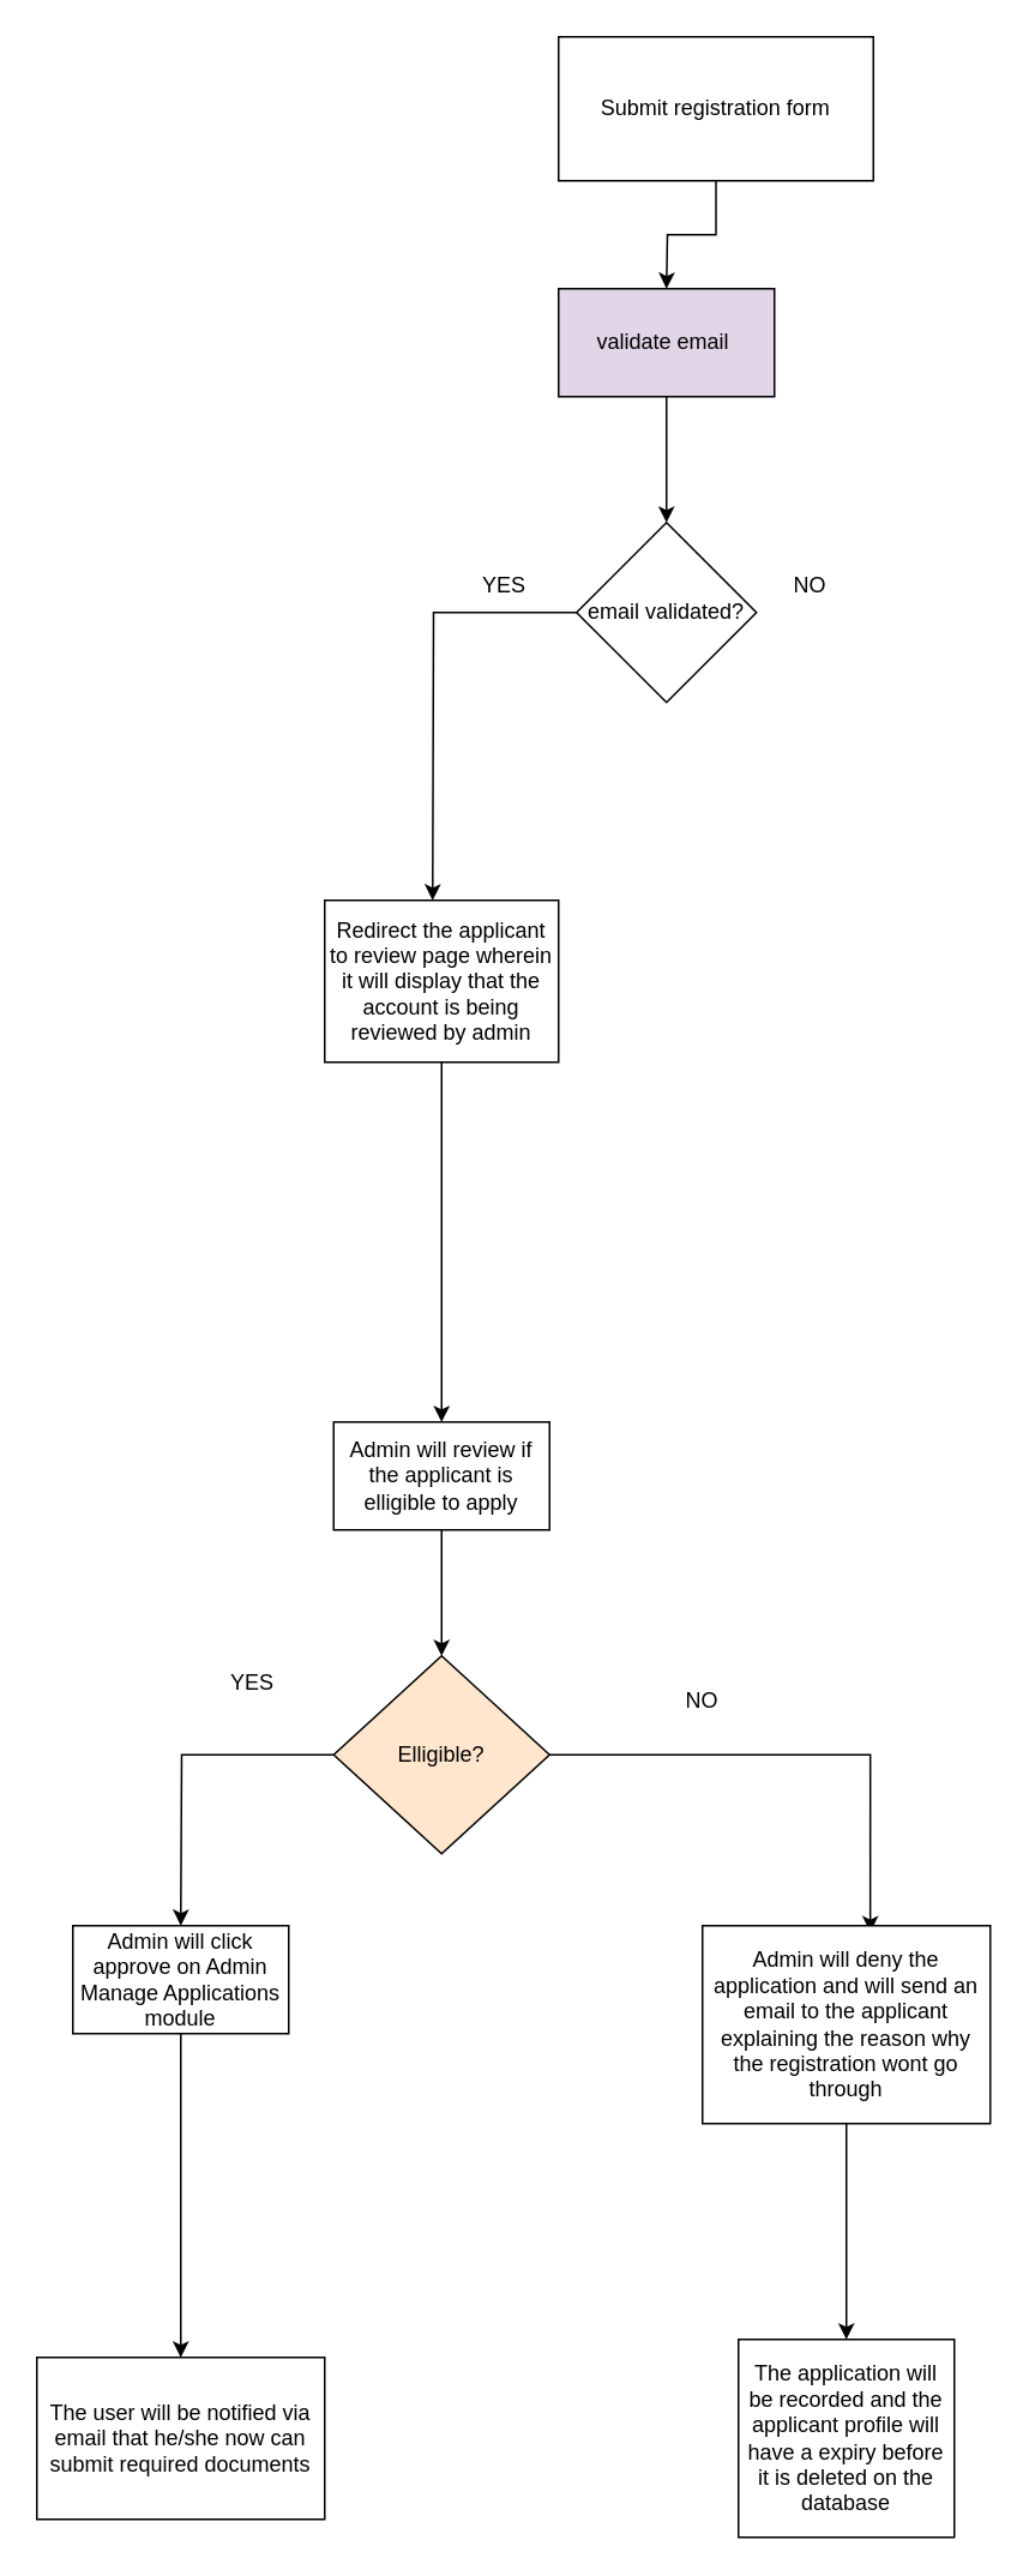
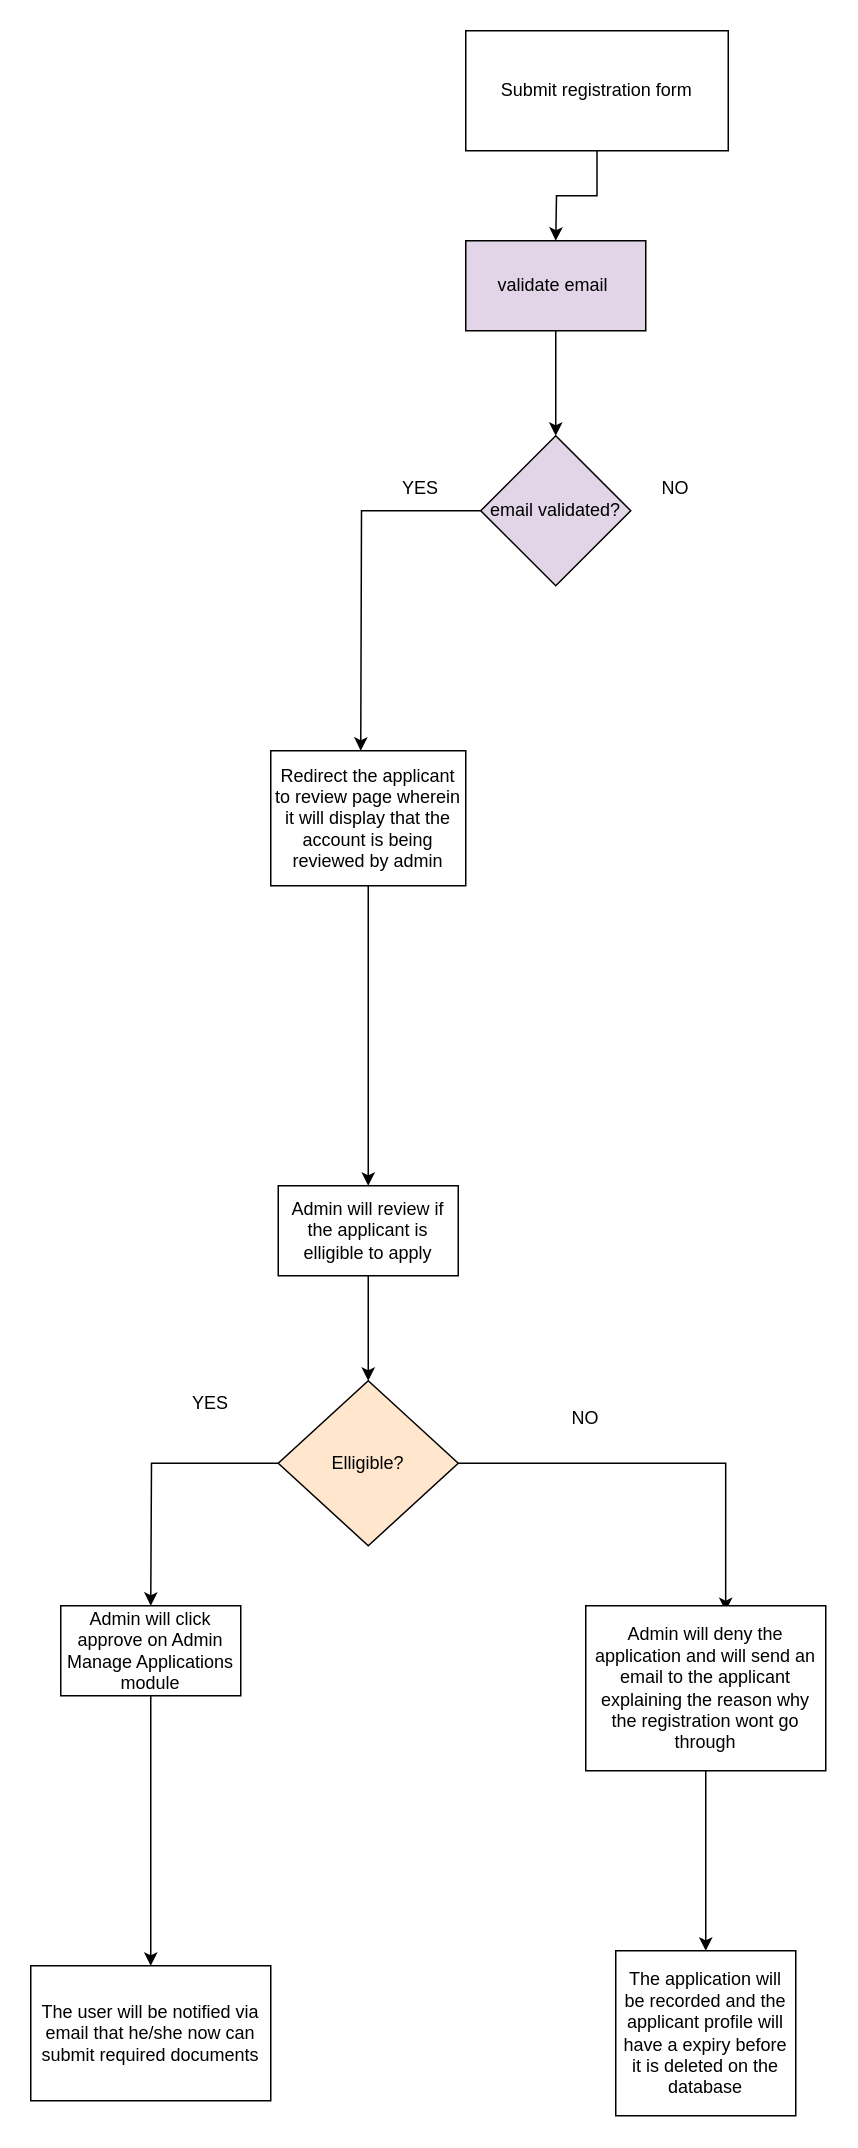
  <mxCell id="0" />
  <mxCell id="1" parent="0" />
  <mxCell id="2" style="edgeStyle=orthogonalEdgeStyle;rounded=0;orthogonalLoop=1;jettySize=auto;html=1;" edge="1" parent="1" source="3"><mxGeometry relative="1" as="geometry"><mxPoint x="370" y="160" as="targetPoint" /></mxGeometry></mxCell>
  <mxCell id="3" value="Submit registration form" style="rounded=0;whiteSpace=wrap;html=1;" vertex="1" parent="1"><mxGeometry x="310" y="20" width="175" height="80" as="geometry" /></mxCell>
  <mxCell id="4" style="edgeStyle=orthogonalEdgeStyle;rounded=0;orthogonalLoop=1;jettySize=auto;html=1;" edge="1" parent="1" source="5"><mxGeometry relative="1" as="geometry"><mxPoint x="370" y="290" as="targetPoint" /></mxGeometry></mxCell>
  <mxCell id="5" value="validate email&amp;nbsp;" style="rounded=0;whiteSpace=wrap;html=1;fillColor=#e1d5e7;" vertex="1" parent="1"><mxGeometry x="310" y="160" width="120" height="60" as="geometry" /></mxCell>
  <mxCell id="6" style="edgeStyle=orthogonalEdgeStyle;rounded=0;orthogonalLoop=1;jettySize=auto;html=1;" edge="1" parent="1" source="7"><mxGeometry relative="1" as="geometry"><mxPoint x="240" y="500" as="targetPoint" /></mxGeometry></mxCell>
- <mxCell id="7" value="email validated?" style="rhombus;whiteSpace=wrap;html=1;" vertex="1" parent="1"><mxGeometry x="320" y="290" width="100" height="100" as="geometry" /></mxCell>
+ <mxCell id="7" value="email validated?" style="rhombus;whiteSpace=wrap;html=1;fillColor=#e1d5e7;" vertex="1" parent="1"><mxGeometry x="320" y="290" width="100" height="100" as="geometry" /></mxCell>
  <mxCell id="8" style="edgeStyle=orthogonalEdgeStyle;rounded=0;orthogonalLoop=1;jettySize=auto;html=1;entryX=0.583;entryY=0.033;entryDx=0;entryDy=0;entryPerimeter=0;" edge="1" parent="1" source="10" target="20"><mxGeometry relative="1" as="geometry"><mxPoint x="420" y="1020" as="targetPoint" /></mxGeometry></mxCell>
  <mxCell id="9" style="edgeStyle=orthogonalEdgeStyle;rounded=0;orthogonalLoop=1;jettySize=auto;html=1;" edge="1" parent="1" source="10"><mxGeometry relative="1" as="geometry"><mxPoint x="100" y="1070" as="targetPoint" /></mxGeometry></mxCell>
  <mxCell id="10" value="Elligible?" style="rhombus;whiteSpace=wrap;html=1;fillColor=#ffe6cc;" vertex="1" parent="1"><mxGeometry x="185" y="920" width="120" height="110" as="geometry" /></mxCell>
  <mxCell id="11" value="NO" style="text;html=1;strokeColor=none;fillColor=none;align=center;verticalAlign=middle;whiteSpace=wrap;rounded=0;" vertex="1" parent="1"><mxGeometry x="420" y="310" width="60" height="30" as="geometry" /></mxCell>
  <mxCell id="12" value="YES" style="text;html=1;strokeColor=none;fillColor=none;align=center;verticalAlign=middle;whiteSpace=wrap;rounded=0;" vertex="1" parent="1"><mxGeometry x="250" y="310" width="60" height="30" as="geometry" /></mxCell>
  <mxCell id="13" style="edgeStyle=orthogonalEdgeStyle;rounded=0;orthogonalLoop=1;jettySize=auto;html=1;entryX=0.5;entryY=0;entryDx=0;entryDy=0;" edge="1" parent="1" source="14" target="10"><mxGeometry relative="1" as="geometry" /></mxCell>
  <mxCell id="14" value="Admin will review if the applicant is elligible to apply" style="rounded=0;whiteSpace=wrap;html=1;" vertex="1" parent="1"><mxGeometry x="185" y="790" width="120" height="60" as="geometry" /></mxCell>
  <mxCell id="15" value="YES" style="text;html=1;strokeColor=none;fillColor=none;align=center;verticalAlign=middle;whiteSpace=wrap;rounded=0;" vertex="1" parent="1"><mxGeometry x="110" y="920" width="60" height="30" as="geometry" /></mxCell>
  <mxCell id="16" value="NO" style="text;html=1;strokeColor=none;fillColor=none;align=center;verticalAlign=middle;whiteSpace=wrap;rounded=0;" vertex="1" parent="1"><mxGeometry x="360" y="930" width="60" height="30" as="geometry" /></mxCell>
  <mxCell id="17" style="edgeStyle=orthogonalEdgeStyle;rounded=0;orthogonalLoop=1;jettySize=auto;html=1;" edge="1" parent="1" source="18" target="21"><mxGeometry relative="1" as="geometry" /></mxCell>
  <mxCell id="18" value="Admin will click approve on Admin Manage Applications module" style="rounded=0;whiteSpace=wrap;html=1;" vertex="1" parent="1"><mxGeometry x="40" y="1070" width="120" height="60" as="geometry" /></mxCell>
  <mxCell id="19" style="edgeStyle=orthogonalEdgeStyle;rounded=0;orthogonalLoop=1;jettySize=auto;html=1;entryX=0.5;entryY=0;entryDx=0;entryDy=0;" edge="1" parent="1" source="20" target="22"><mxGeometry relative="1" as="geometry" /></mxCell>
  <mxCell id="20" value="Admin will deny the application and will send an email to the applicant explaining the reason why the registration wont go through" style="rounded=0;whiteSpace=wrap;html=1;" vertex="1" parent="1"><mxGeometry x="390" y="1070" width="160" height="110" as="geometry" /></mxCell>
  <mxCell id="21" value="The user will be notified via email that he/she now can submit required documents" style="rounded=0;whiteSpace=wrap;html=1;" vertex="1" parent="1"><mxGeometry x="20" y="1310" width="160" height="90" as="geometry" /></mxCell>
  <mxCell id="22" value="The application will be recorded and the applicant profile will have a expiry before it is deleted on the database" style="rounded=0;whiteSpace=wrap;html=1;" vertex="1" parent="1"><mxGeometry x="410" y="1300" width="120" height="110" as="geometry" /></mxCell>
  <mxCell id="23" style="edgeStyle=orthogonalEdgeStyle;rounded=0;orthogonalLoop=1;jettySize=auto;html=1;entryX=0.5;entryY=0;entryDx=0;entryDy=0;" edge="1" parent="1" source="24" target="14"><mxGeometry relative="1" as="geometry" /></mxCell>
  <mxCell id="24" value="Redirect the applicant to review page wherein it will display that the account is being reviewed by admin" style="rounded=0;whiteSpace=wrap;html=1;" vertex="1" parent="1"><mxGeometry x="180" y="500" width="130" height="90" as="geometry" /></mxCell>
